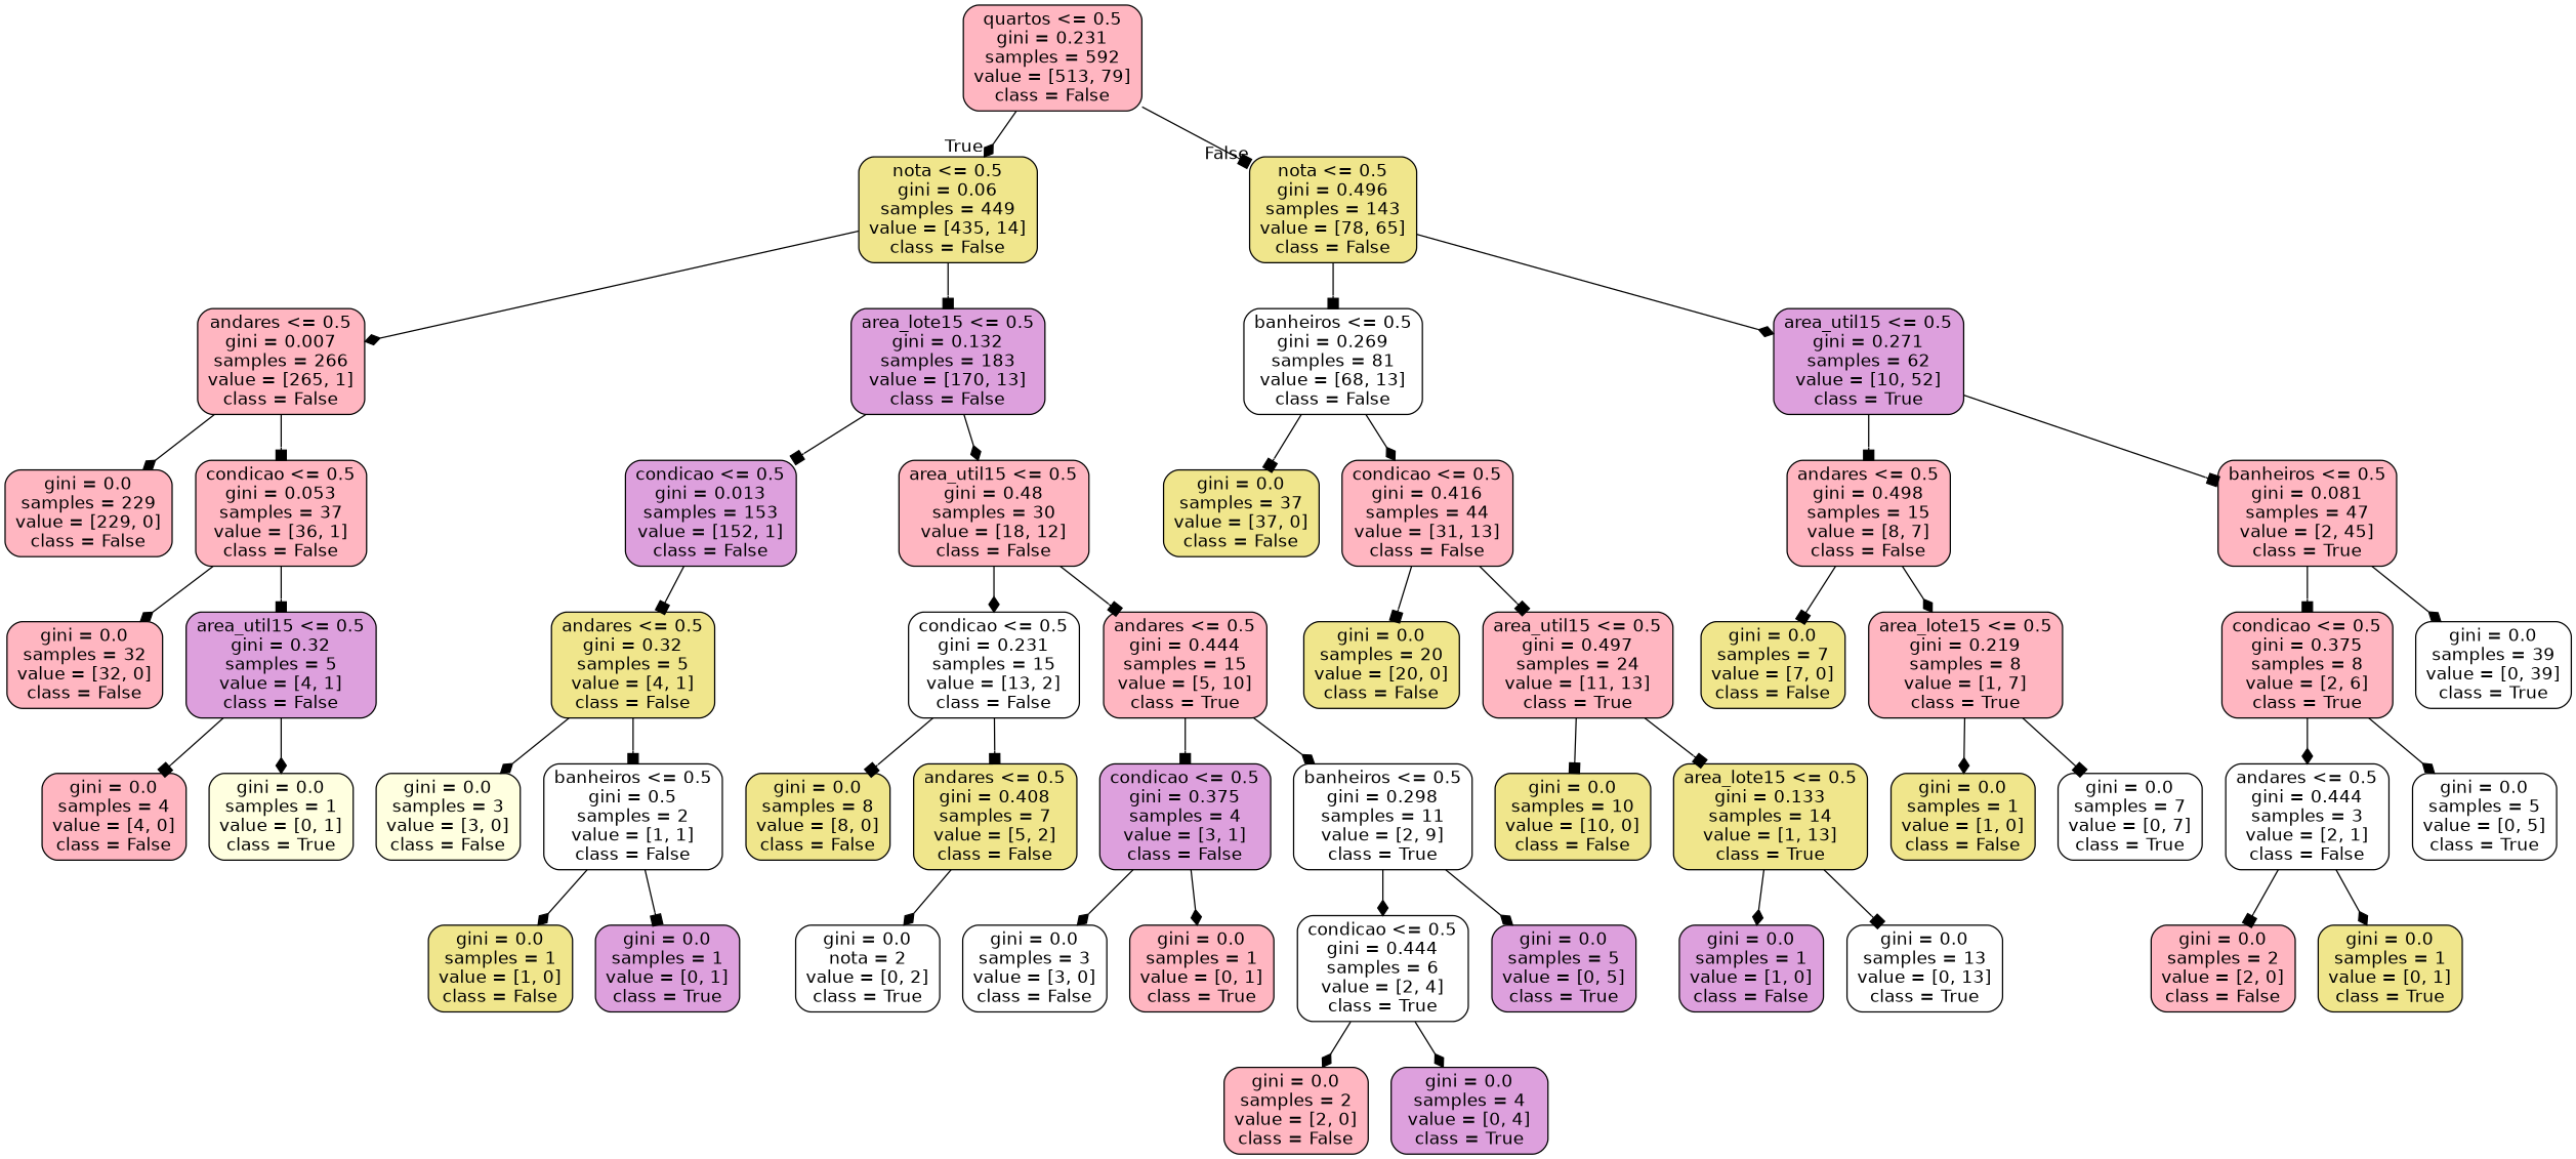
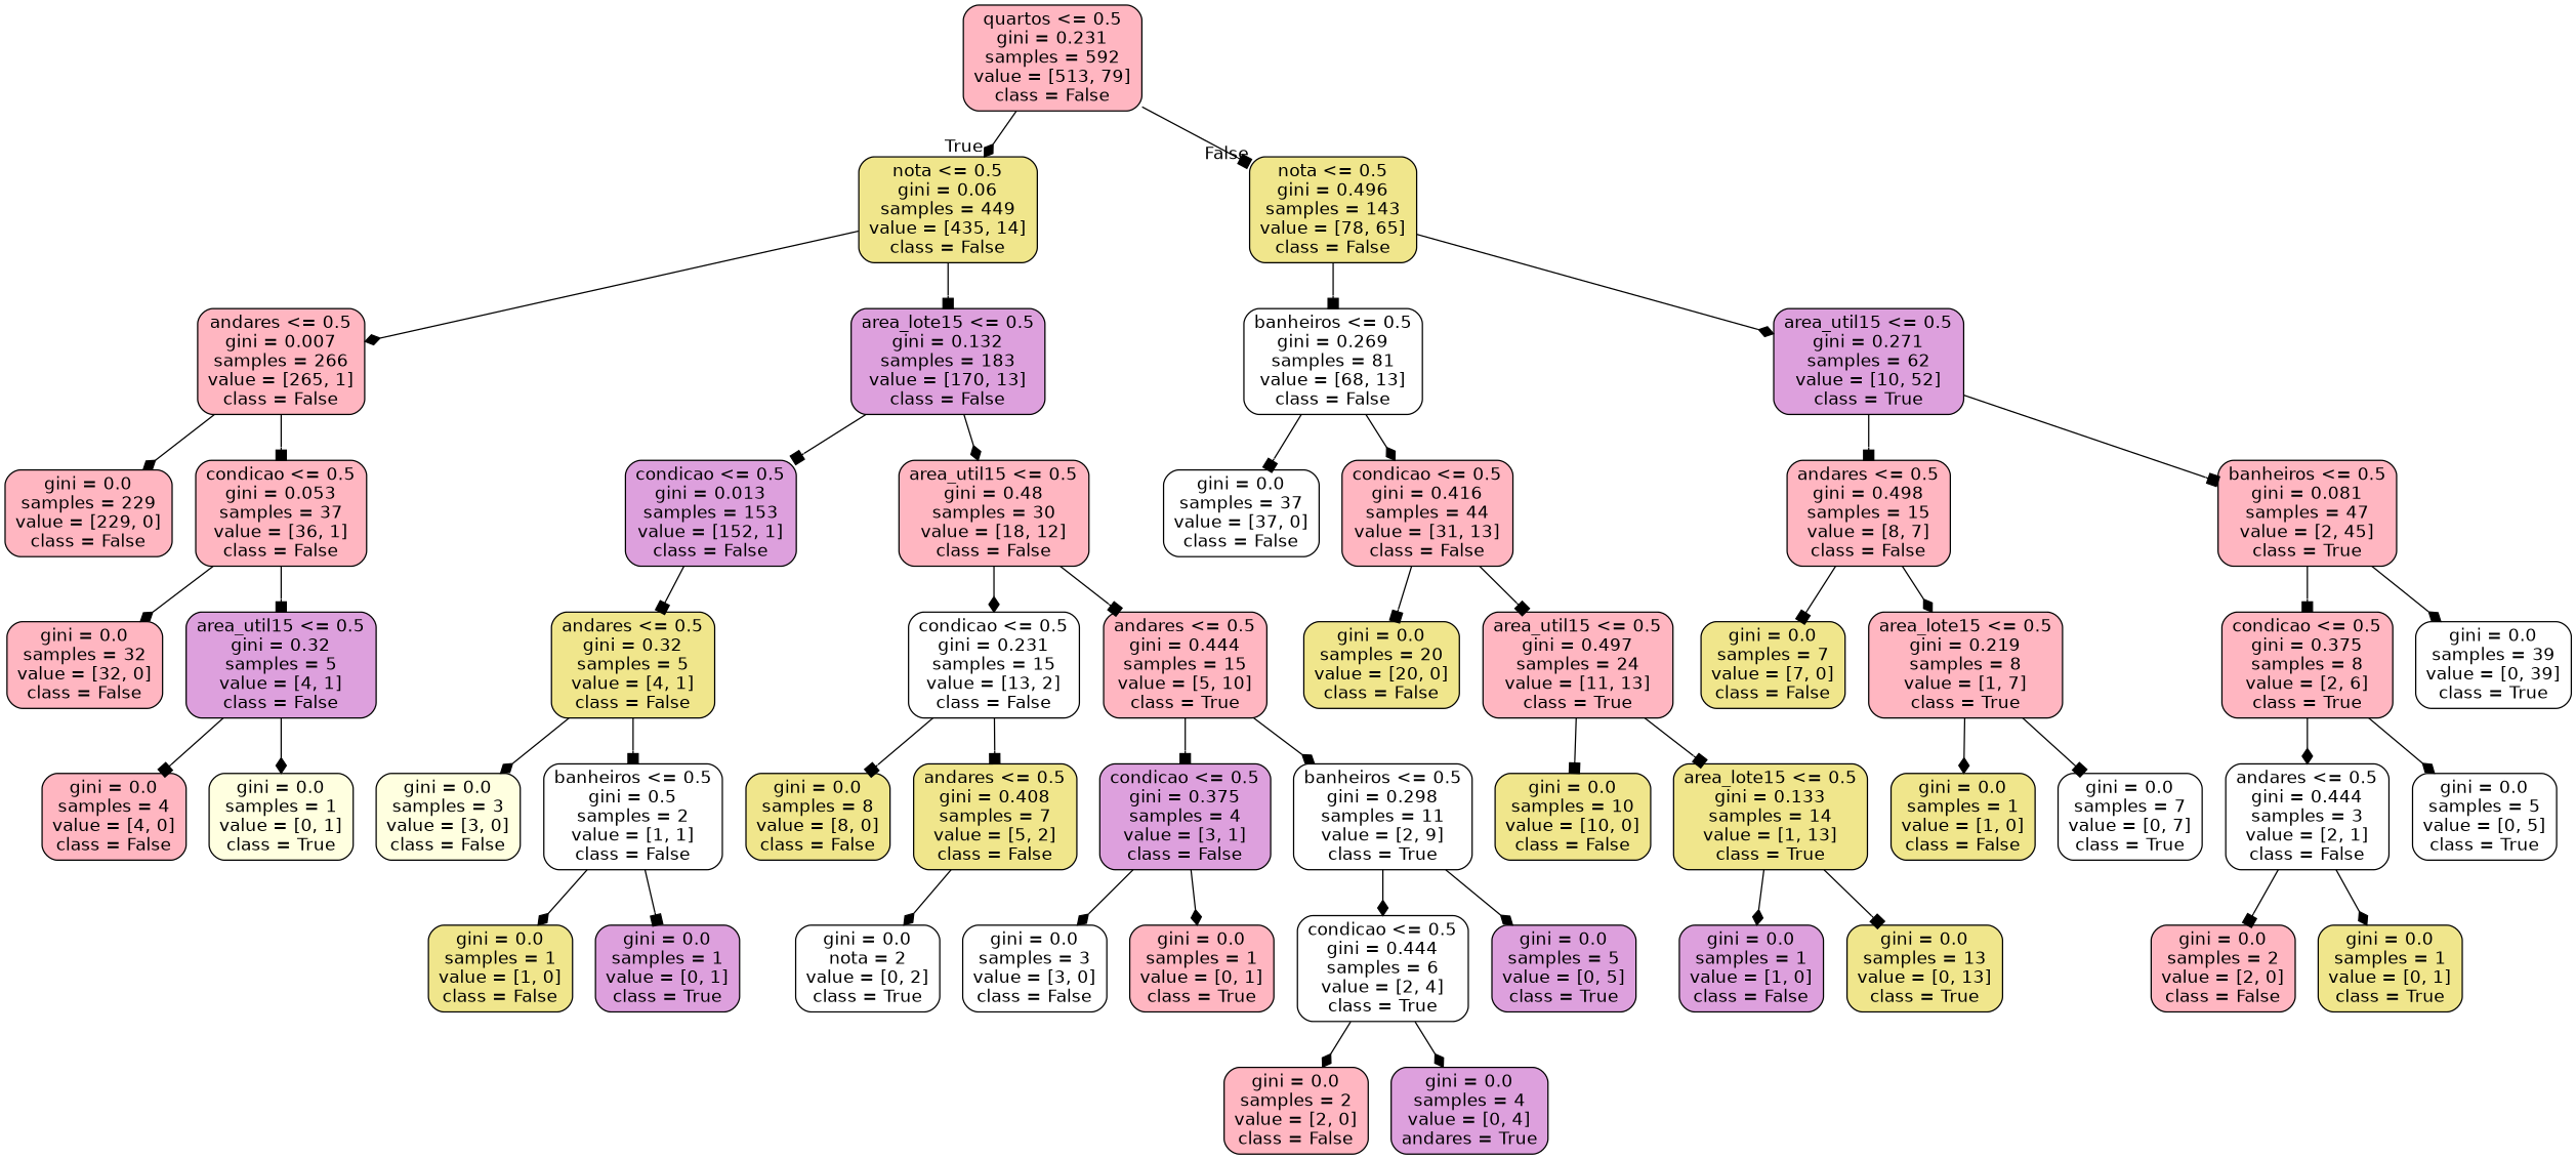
  digraph {
    node [color=black fillcolor=lightpink fontname=helvetica shape=box style="filled, rounded"]
    edge [arrowhead=diamond fontname=helvetica]
    n1 [label="quartos <= 0.5\ngini = 0.231\nsamples = 592\nvalue = [513, 79]\nclass = False"]
    n2 [fillcolor=khaki label="nota <= 0.5\ngini = 0.06\nsamples = 449\nvalue = [435, 14]\nclass = False"]
    n3 [fillcolor=khaki label="nota <= 0.5\ngini = 0.496\nsamples = 143\nvalue = [78, 65]\nclass = False"]
    n4 [label="andares <= 0.5\ngini = 0.007\nsamples = 266\nvalue = [265, 1]\nclass = False"]
    n5 [fillcolor=plum label="area_lote15 <= 0.5\ngini = 0.132\nsamples = 183\nvalue = [170, 13]\nclass = False"]
    n6 [fillcolor=white label="banheiros <= 0.5\ngini = 0.269\nsamples = 81\nvalue = [68, 13]\nclass = False"]
    n7 [fillcolor=plum label="area_util15 <= 0.5\ngini = 0.271\nsamples = 62\nvalue = [10, 52]\nclass = True"]
    n8 [label="gini = 0.0\nsamples = 229\nvalue = [229, 0]\nclass = False"]
    n9 [label="condicao <= 0.5\ngini = 0.053\nsamples = 37\nvalue = [36, 1]\nclass = False"]
    n10 [fillcolor=plum label="condicao <= 0.5\ngini = 0.013\nsamples = 153\nvalue = [152, 1]\nclass = False"]
    n11 [label="area_util15 <= 0.5\ngini = 0.48\nsamples = 30\nvalue = [18, 12]\nclass = False"]
    n12 [label="gini = 0.0\nsamples = 32\nvalue = [32, 0]\nclass = False"]
    n13 [fillcolor=plum label="area_util15 <= 0.5\ngini = 0.32\nsamples = 5\nvalue = [4, 1]\nclass = False"]
    n14 [label="gini = 0.0\nsamples = 4\nvalue = [4, 0]\nclass = False"]
    n15 [fillcolor=lightyellow label="gini = 0.0\nsamples = 1\nvalue = [0, 1]\nclass = True"]
    n16 [fillcolor=khaki label="andares <= 0.5\ngini = 0.32\nsamples = 5\nvalue = [4, 1]\nclass = False"]
    n17 [fillcolor=white label="condicao <= 0.5\ngini = 0.231\nsamples = 15\nvalue = [13, 2]\nclass = False"]
    n18 [label="andares <= 0.5\ngini = 0.444\nsamples = 15\nvalue = [5, 10]\nclass = True"]
    n19 [fillcolor=lightyellow label="gini = 0.0\nsamples = 3\nvalue = [3, 0]\nclass = False"]
    n20 [fillcolor=white label="banheiros <= 0.5\ngini = 0.5\nsamples = 2\nvalue = [1, 1]\nclass = False"]
    n21 [fillcolor=khaki label="gini = 0.0\nsamples = 1\nvalue = [1, 0]\nclass = False"]
    n22 [fillcolor=plum label="gini = 0.0\nsamples = 1\nvalue = [0, 1]\nclass = True"]
    n23 [fillcolor=khaki label="gini = 0.0\nsamples = 8\nvalue = [8, 0]\nclass = False"]
    n24 [fillcolor=khaki label="andares <= 0.5\ngini = 0.408\nsamples = 7\nvalue = [5, 2]\nclass = False"]
    n25 [fillcolor=plum label="condicao <= 0.5\ngini = 0.375\nsamples = 4\nvalue = [3, 1]\nclass = False"]
    n26 [fillcolor=white label="banheiros <= 0.5\ngini = 0.298\nsamples = 11\nvalue = [2, 9]\nclass = True"]
    n27 [fillcolor=white label="gini = 0.0\nnota = 2\nvalue = [0, 2]\nclass = True"]
    n28 [fillcolor=white label="gini = 0.0\nsamples = 3\nvalue = [3, 0]\nclass = False"]
    n29 [label="gini = 0.0\nsamples = 1\nvalue = [0, 1]\nclass = True"]
    n30 [fillcolor=white label="condicao <= 0.5\ngini = 0.444\nsamples = 6\nvalue = [2, 4]\nclass = True"]
    n31 [fillcolor=plum label="gini = 0.0\nsamples = 5\nvalue = [0, 5]\nclass = True"]
    n32 [label="gini = 0.0\nsamples = 2\nvalue = [2, 0]\nclass = False"]
-   n33 [fillcolor=plum label="gini = 0.0\nsamples = 4\nvalue = [0, 4]\nclass = True"]
-   n34 [fillcolor=khaki label="gini = 0.0\nsamples = 37\nvalue = [37, 0]\nclass = False"]
+   n33 [fillcolor=plum label="gini = 0.0\nsamples = 4\nvalue = [0, 4]\nandares = True"]
+   n34 [fillcolor=white label="gini = 0.0\nsamples = 37\nvalue = [37, 0]\nclass = False"]
    n35 [label="condicao <= 0.5\ngini = 0.416\nsamples = 44\nvalue = [31, 13]\nclass = False"]
    n36 [label="andares <= 0.5\ngini = 0.498\nsamples = 15\nvalue = [8, 7]\nclass = False"]
    n37 [label="banheiros <= 0.5\ngini = 0.081\nsamples = 47\nvalue = [2, 45]\nclass = True"]
    n38 [fillcolor=khaki label="gini = 0.0\nsamples = 20\nvalue = [20, 0]\nclass = False"]
    n39 [label="area_util15 <= 0.5\ngini = 0.497\nsamples = 24\nvalue = [11, 13]\nclass = True"]
    n40 [fillcolor=khaki label="gini = 0.0\nsamples = 10\nvalue = [10, 0]\nclass = False"]
    n41 [fillcolor=khaki label="area_lote15 <= 0.5\ngini = 0.133\nsamples = 14\nvalue = [1, 13]\nclass = True"]
    n42 [fillcolor=plum label="gini = 0.0\nsamples = 1\nvalue = [1, 0]\nclass = False"]
-   n43 [fillcolor=white label="gini = 0.0\nsamples = 13\nvalue = [0, 13]\nclass = True"]
+   n43 [fillcolor=khaki label="gini = 0.0\nsamples = 13\nvalue = [0, 13]\nclass = True"]
    n44 [fillcolor=khaki label="gini = 0.0\nsamples = 7\nvalue = [7, 0]\nclass = False"]
    n45 [label="area_lote15 <= 0.5\ngini = 0.219\nsamples = 8\nvalue = [1, 7]\nclass = True"]
    n46 [label="condicao <= 0.5\ngini = 0.375\nsamples = 8\nvalue = [2, 6]\nclass = True"]
    n47 [fillcolor=white label="gini = 0.0\nsamples = 39\nvalue = [0, 39]\nclass = True"]
    n48 [fillcolor=khaki label="gini = 0.0\nsamples = 1\nvalue = [1, 0]\nclass = False"]
    n49 [fillcolor=white label="gini = 0.0\nsamples = 7\nvalue = [0, 7]\nclass = True"]
    n50 [fillcolor=white label="andares <= 0.5\ngini = 0.444\nsamples = 3\nvalue = [2, 1]\nclass = False"]
    n51 [fillcolor=white label="gini = 0.0\nsamples = 5\nvalue = [0, 5]\nclass = True"]
    n52 [label="gini = 0.0\nsamples = 2\nvalue = [2, 0]\nclass = False"]
    n53 [fillcolor=khaki label="gini = 0.0\nsamples = 1\nvalue = [0, 1]\nclass = True"]
    n1 -> n2 [headlabel=True labelangle=45 labeldistance=2.5]
    n1 -> n3 [arrowhead=box headlabel=False labelangle=-45 labeldistance=2.5]
    n2 -> n4
    n2 -> n5 [arrowhead=box]
    n3 -> n6 [arrowhead=box]
    n3 -> n7
    n4 -> n8
    n4 -> n9 [arrowhead=box]
    n5 -> n10 [arrowhead=box]
    n5 -> n11
    n6 -> n34 [arrowhead=box]
    n6 -> n35
    n7 -> n36 [arrowhead=box]
    n7 -> n37 [arrowhead=box]
    n9 -> n12
    n9 -> n13 [arrowhead=box]
    n10 -> n16 [arrowhead=box]
    n11 -> n17
    n11 -> n18 [arrowhead=box]
    n13 -> n14 [arrowhead=box]
    n13 -> n15
    n16 -> n19
    n16 -> n20 [arrowhead=box]
    n17 -> n23 [arrowhead=box]
    n17 -> n24 [arrowhead=box]
    n18 -> n25 [arrowhead=box]
    n18 -> n26
    n20 -> n21
    n20 -> n22 [arrowhead=box]
    n24 -> n27
    n25 -> n28
    n25 -> n29
    n26 -> n30
    n26 -> n31
    n30 -> n32
    n30 -> n33
    n35 -> n38 [arrowhead=box]
    n35 -> n39 [arrowhead=box]
    n36 -> n44 [arrowhead=box]
    n36 -> n45
    n37 -> n46 [arrowhead=box]
    n37 -> n47
    n39 -> n40 [arrowhead=box]
    n39 -> n41 [arrowhead=box]
    n41 -> n42
    n41 -> n43 [arrowhead=box]
    n45 -> n48
    n45 -> n49 [arrowhead=box]
    n46 -> n50
    n46 -> n51
    n50 -> n52 [arrowhead=box]
    n50 -> n53
  }
